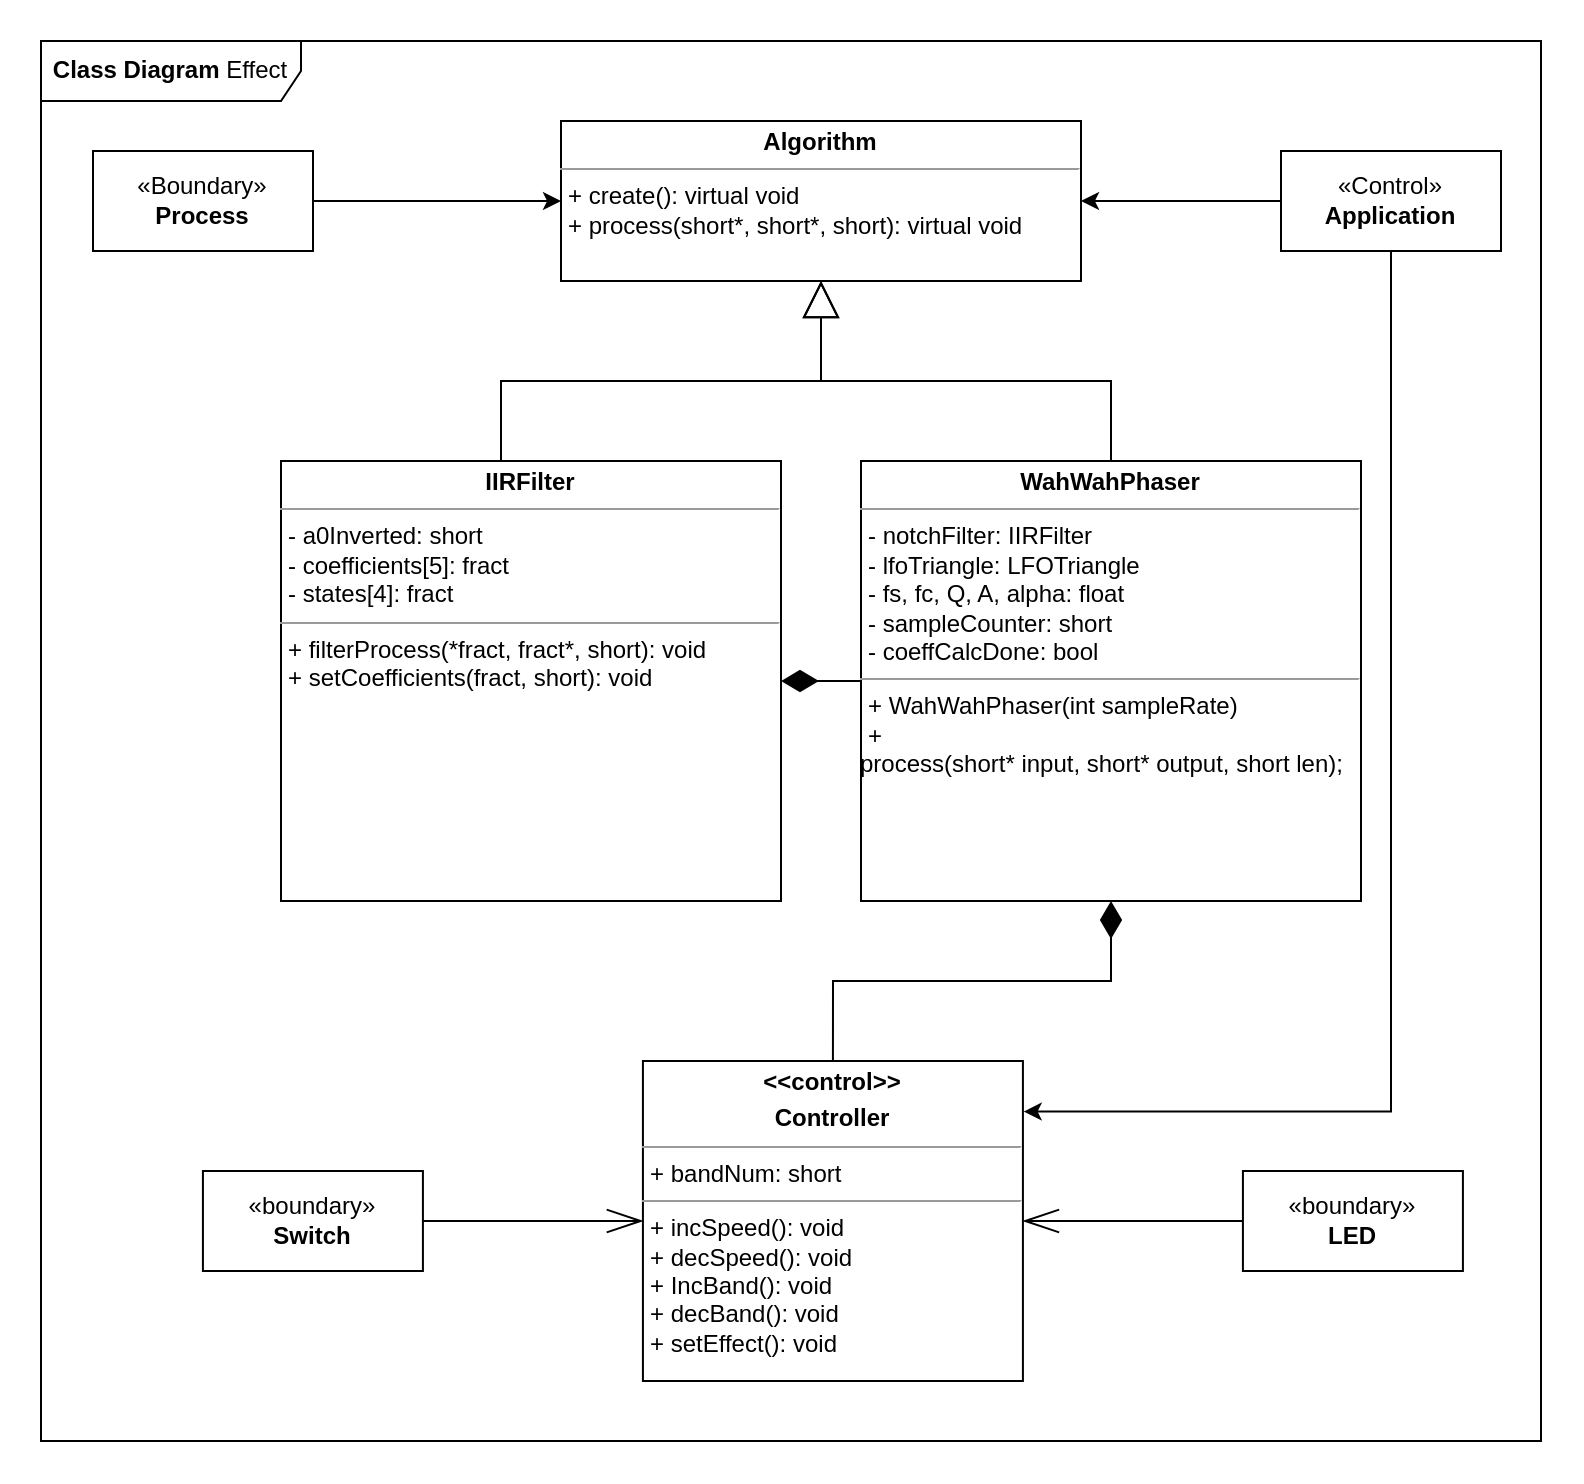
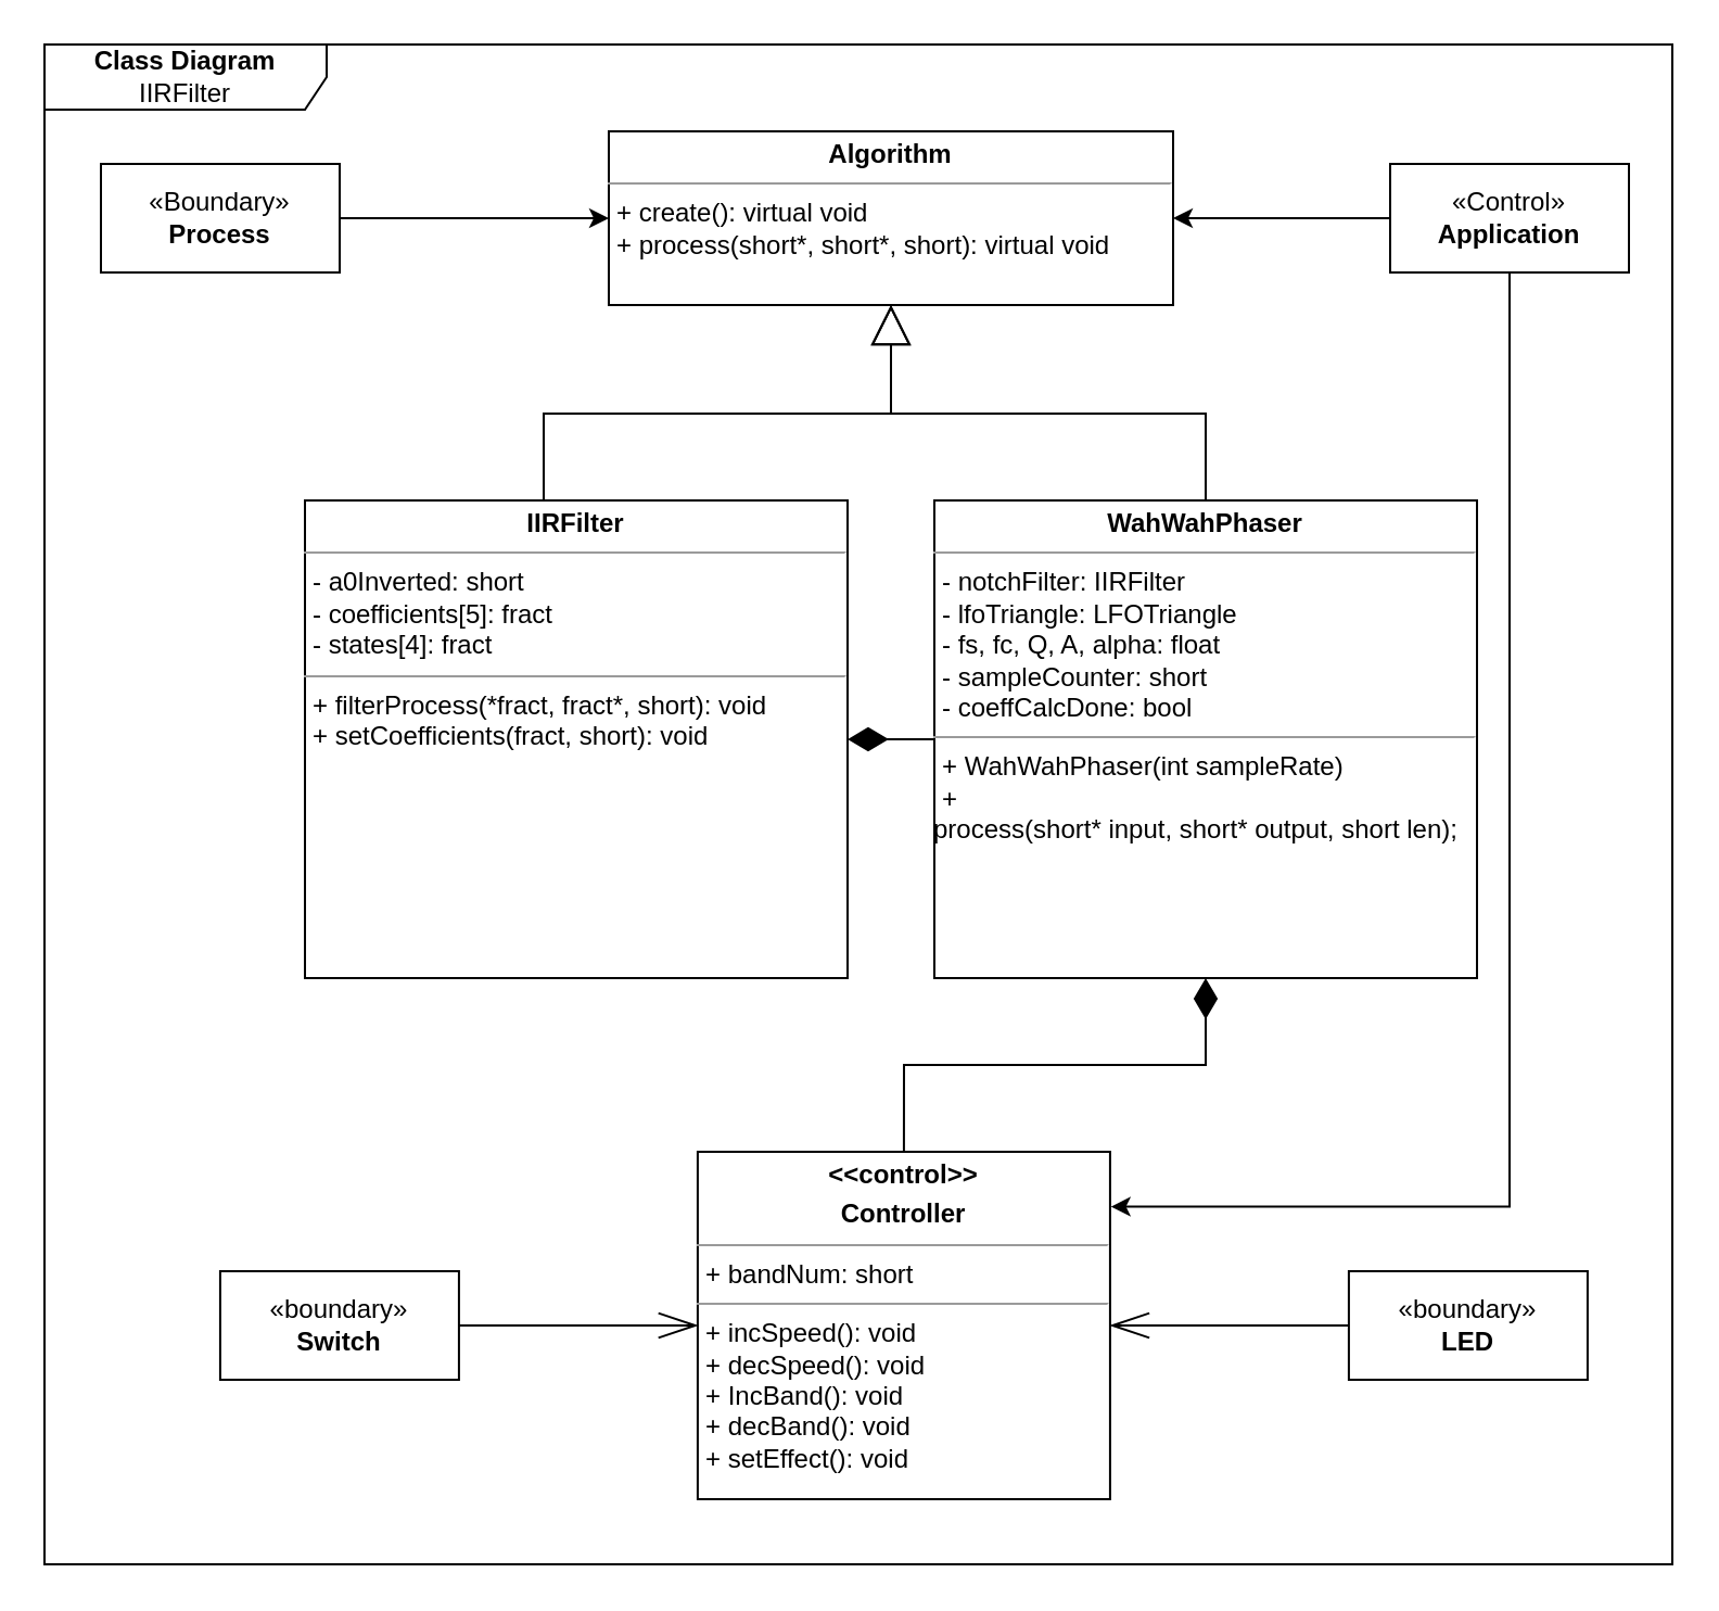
  <mxCell id="0" />
  <mxCell id="1" parent="0" />
  <mxCell id="2" value="«Boundary»&lt;br&gt;&lt;b&gt;Process&lt;/b&gt;" style="html=1;whiteSpace=wrap;" parent="1" vertex="1"><mxGeometry x="46" y="75" width="110" height="50" as="geometry" /></mxCell>
  <mxCell id="3" value="" style="edgeStyle=orthogonalEdgeStyle;rounded=0;orthogonalLoop=1;jettySize=auto;html=1;" parent="1" source="2" target="4" edge="1"><mxGeometry relative="1" as="geometry" /></mxCell>
  <mxCell id="4" value="&lt;p style=&quot;margin:0px;margin-top:4px;text-align:center;&quot;&gt;&lt;b&gt;Algorithm&lt;/b&gt;&lt;/p&gt;&lt;hr size=&quot;1&quot;&gt;&lt;p style=&quot;margin:0px;margin-left:4px;&quot;&gt;&lt;span style=&quot;background-color: initial;&quot;&gt;+ create(): virtual void&lt;/span&gt;&lt;br&gt;&lt;span style=&quot;background-color: initial;&quot;&gt;+ process(short*, short*, short): virtual void&lt;/span&gt;&lt;br&gt;&lt;/p&gt;&lt;p style=&quot;margin:0px;margin-left:4px;&quot;&gt;&lt;br&gt;&lt;/p&gt;" style="verticalAlign=top;align=left;overflow=fill;fontSize=12;fontFamily=Helvetica;html=1;whiteSpace=wrap;" parent="1" vertex="1"><mxGeometry x="280" y="60" width="260" height="80" as="geometry" /></mxCell>
  <mxCell id="5" value="&lt;p style=&quot;margin:0px;margin-top:4px;text-align:center;&quot;&gt;&lt;b&gt;IIRFilter&lt;/b&gt;&lt;/p&gt;&lt;hr size=&quot;1&quot;&gt;&lt;p style=&quot;margin:0px;margin-left:4px;&quot;&gt;- a0Inverted: short&lt;br&gt;&lt;/p&gt;&lt;p style=&quot;margin:0px;margin-left:4px;&quot;&gt;- coefficients[5]: fract&lt;/p&gt;&lt;p style=&quot;margin:0px;margin-left:4px;&quot;&gt;- states[4]: fract&lt;/p&gt;&lt;hr size=&quot;1&quot;&gt;&lt;p style=&quot;margin:0px;margin-left:4px;&quot;&gt;+ filterProcess(*fract, fract*, short): void&lt;br&gt;+ setCoefficients(fract, short): void&lt;/p&gt;" style="verticalAlign=top;align=left;overflow=fill;fontSize=12;fontFamily=Helvetica;html=1;whiteSpace=wrap;" parent="1" vertex="1"><mxGeometry x="140" y="230" width="250" height="220" as="geometry" /></mxCell>
  <mxCell id="6" style="edgeStyle=orthogonalEdgeStyle;rounded=0;orthogonalLoop=1;jettySize=auto;html=1;exitX=0;exitY=0.5;exitDx=0;exitDy=0;entryX=1;entryY=0.5;entryDx=0;entryDy=0;endArrow=diamondThin;endFill=1;strokeWidth=1;endSize=16;" parent="1" target="5" edge="1" source="7"><mxGeometry relative="1" as="geometry"><mxPoint x="636" y="408" as="sourcePoint" /><Array as="points"><mxPoint x="410" y="340" /><mxPoint x="410" y="340" /></Array></mxGeometry></mxCell>
  <mxCell id="7" value="&lt;p style=&quot;margin:0px;margin-top:4px;text-align:center;&quot;&gt;&lt;b&gt;WahWahPhaser&lt;/b&gt;&lt;/p&gt;&lt;hr size=&quot;1&quot;&gt;&lt;p style=&quot;margin:0px;margin-left:4px;&quot;&gt;- notchFilter: IIRFilter&lt;br&gt;- lfoTriangle: LFOTriangle&lt;/p&gt;&lt;p style=&quot;margin:0px;margin-left:4px;&quot;&gt;- fs, fc, Q, A, alpha: float&lt;/p&gt;&lt;p style=&quot;margin:0px;margin-left:4px;&quot;&gt;- sampleCounter: short&lt;/p&gt;&lt;p style=&quot;margin:0px;margin-left:4px;&quot;&gt;- coeffCalcDone: bool&lt;/p&gt;&lt;hr size=&quot;1&quot;&gt;&lt;p style=&quot;margin:0px;margin-left:4px;&quot;&gt;+ WahWahPhaser(int sampleRate)&lt;/p&gt;&lt;p style=&quot;margin:0px;margin-left:4px;&quot;&gt;+&amp;nbsp;&lt;/p&gt;process(short* input, short* output, short len);" style="verticalAlign=top;align=left;overflow=fill;fontSize=12;fontFamily=Helvetica;html=1;whiteSpace=wrap;" parent="1" vertex="1"><mxGeometry x="430" y="230" width="250" height="220" as="geometry" /></mxCell>
  <mxCell id="8" style="edgeStyle=orthogonalEdgeStyle;rounded=0;orthogonalLoop=1;jettySize=auto;html=1;exitX=0.5;exitY=0;exitDx=0;exitDy=0;entryX=0.5;entryY=1;entryDx=0;entryDy=0;endArrow=block;endFill=0;endSize=16;targetPerimeterSpacing=6;" parent="1" source="7" target="4" edge="1"><mxGeometry relative="1" as="geometry"><mxPoint x="440.96" y="150" as="targetPoint" /></mxGeometry></mxCell>
  <mxCell id="9" style="edgeStyle=orthogonalEdgeStyle;rounded=0;orthogonalLoop=1;jettySize=auto;html=1;exitX=0;exitY=0.5;exitDx=0;exitDy=0;entryX=1;entryY=0.5;entryDx=0;entryDy=0;" parent="1" source="11" target="4" edge="1"><mxGeometry relative="1" as="geometry" /></mxCell>
  <mxCell id="10" style="edgeStyle=orthogonalEdgeStyle;rounded=0;orthogonalLoop=1;jettySize=auto;html=1;exitX=0.5;exitY=1;exitDx=0;exitDy=0;entryX=1.002;entryY=0.158;entryDx=0;entryDy=0;entryPerimeter=0;" parent="1" source="11" target="12" edge="1"><mxGeometry relative="1" as="geometry"><mxPoint x="766.118" y="580" as="targetPoint" /><Array as="points"><mxPoint x="695" y="555" /></Array></mxGeometry></mxCell>
  <mxCell id="11" value="«Control»&lt;br&gt;&lt;b&gt;Application&lt;/b&gt;" style="html=1;whiteSpace=wrap;" parent="1" vertex="1"><mxGeometry x="640" y="75" width="110" height="50" as="geometry" /></mxCell>
  <mxCell id="12" value="&lt;p style=&quot;margin:0px;margin-top:4px;text-align:center;&quot;&gt;&lt;b&gt;&amp;lt;&amp;lt;control&amp;gt;&amp;gt;&lt;/b&gt;&lt;/p&gt;&lt;p style=&quot;margin:0px;margin-top:4px;text-align:center;&quot;&gt;&lt;b&gt;Controller&lt;/b&gt;&lt;/p&gt;&lt;hr size=&quot;1&quot;&gt;&lt;p style=&quot;margin:0px;margin-left:4px;&quot;&gt;+ bandNum: short&lt;br&gt;&lt;/p&gt;&lt;hr size=&quot;1&quot;&gt;&lt;p style=&quot;margin:0px;margin-left:4px;&quot;&gt;+ incSpeed(): void&lt;br&gt;+ decSpeed(): void&lt;/p&gt;&lt;p style=&quot;margin:0px;margin-left:4px;&quot;&gt;+ IncBand(): void&lt;/p&gt;&lt;p style=&quot;margin:0px;margin-left:4px;&quot;&gt;+ decBand(): void&lt;/p&gt;&lt;p style=&quot;margin:0px;margin-left:4px;&quot;&gt;+ setEffect(): void&lt;/p&gt;" style="verticalAlign=top;align=left;overflow=fill;fontSize=12;fontFamily=Helvetica;html=1;whiteSpace=wrap;" parent="1" vertex="1"><mxGeometry x="320.96" y="530" width="190" height="160" as="geometry" /></mxCell>
  <mxCell id="13" style="edgeStyle=orthogonalEdgeStyle;rounded=0;orthogonalLoop=1;jettySize=auto;html=1;exitX=1;exitY=0.5;exitDx=0;exitDy=0;entryX=0;entryY=0.5;entryDx=0;entryDy=0;endArrow=openThin;endFill=0;endSize=16;" parent="1" source="14" target="12" edge="1"><mxGeometry relative="1" as="geometry" /></mxCell>
  <mxCell id="14" value="«boundary»&lt;br&gt;&lt;b&gt;Switch&lt;/b&gt;" style="html=1;whiteSpace=wrap;" parent="1" vertex="1"><mxGeometry x="100.96" y="585" width="110" height="50" as="geometry" /></mxCell>
  <mxCell id="15" style="edgeStyle=orthogonalEdgeStyle;rounded=0;orthogonalLoop=1;jettySize=auto;html=1;exitX=0;exitY=0.5;exitDx=0;exitDy=0;entryX=1;entryY=0.5;entryDx=0;entryDy=0;endArrow=openThin;endFill=0;endSize=16;" parent="1" source="16" target="12" edge="1"><mxGeometry relative="1" as="geometry" /></mxCell>
  <mxCell id="16" value="«boundary»&lt;br&gt;&lt;b&gt;LED&lt;/b&gt;" style="html=1;whiteSpace=wrap;" parent="1" vertex="1"><mxGeometry x="620.96" y="585" width="110" height="50" as="geometry" /></mxCell>
- <mxCell id="17" value="&lt;b&gt;Class Diagram &lt;/b&gt;Effect" style="shape=umlFrame;whiteSpace=wrap;html=1;pointerEvents=0;width=130;height=30;" parent="1" vertex="1"><mxGeometry x="20" y="20" width="750" height="700" as="geometry" /></mxCell>
+ <mxCell id="17" value="&lt;b&gt;Class Diagram &lt;/b&gt;IIRFilter" style="shape=umlFrame;whiteSpace=wrap;html=1;pointerEvents=0;width=130;height=30;" parent="1" vertex="1"><mxGeometry x="20" y="20" width="750" height="700" as="geometry" /></mxCell>
  <mxCell id="18" style="edgeStyle=orthogonalEdgeStyle;rounded=0;orthogonalLoop=1;jettySize=auto;html=1;exitX=0.5;exitY=0;exitDx=0;exitDy=0;entryX=0.5;entryY=1;entryDx=0;entryDy=0;endArrow=block;endFill=0;endSize=16;targetPerimeterSpacing=6;" edge="1" parent="1" source="5" target="4"><mxGeometry relative="1" as="geometry"><mxPoint x="425" y="150" as="targetPoint" /><mxPoint x="426" y="220" as="sourcePoint" /><Array as="points"><mxPoint x="250" y="190" /><mxPoint x="410" y="190" /></Array></mxGeometry></mxCell>
  <mxCell id="19" style="edgeStyle=orthogonalEdgeStyle;rounded=0;orthogonalLoop=1;jettySize=auto;html=1;exitX=0.5;exitY=0;exitDx=0;exitDy=0;entryX=0.5;entryY=1;entryDx=0;entryDy=0;endArrow=diamondThin;endFill=1;strokeWidth=1;endSize=16;" edge="1" parent="1" source="12" target="7"><mxGeometry relative="1" as="geometry"><mxPoint x="470" y="350" as="sourcePoint" /><Array as="points"><mxPoint x="416" y="490" /><mxPoint x="555" y="490" /></Array><mxPoint x="370" y="350" as="targetPoint" /></mxGeometry></mxCell>
